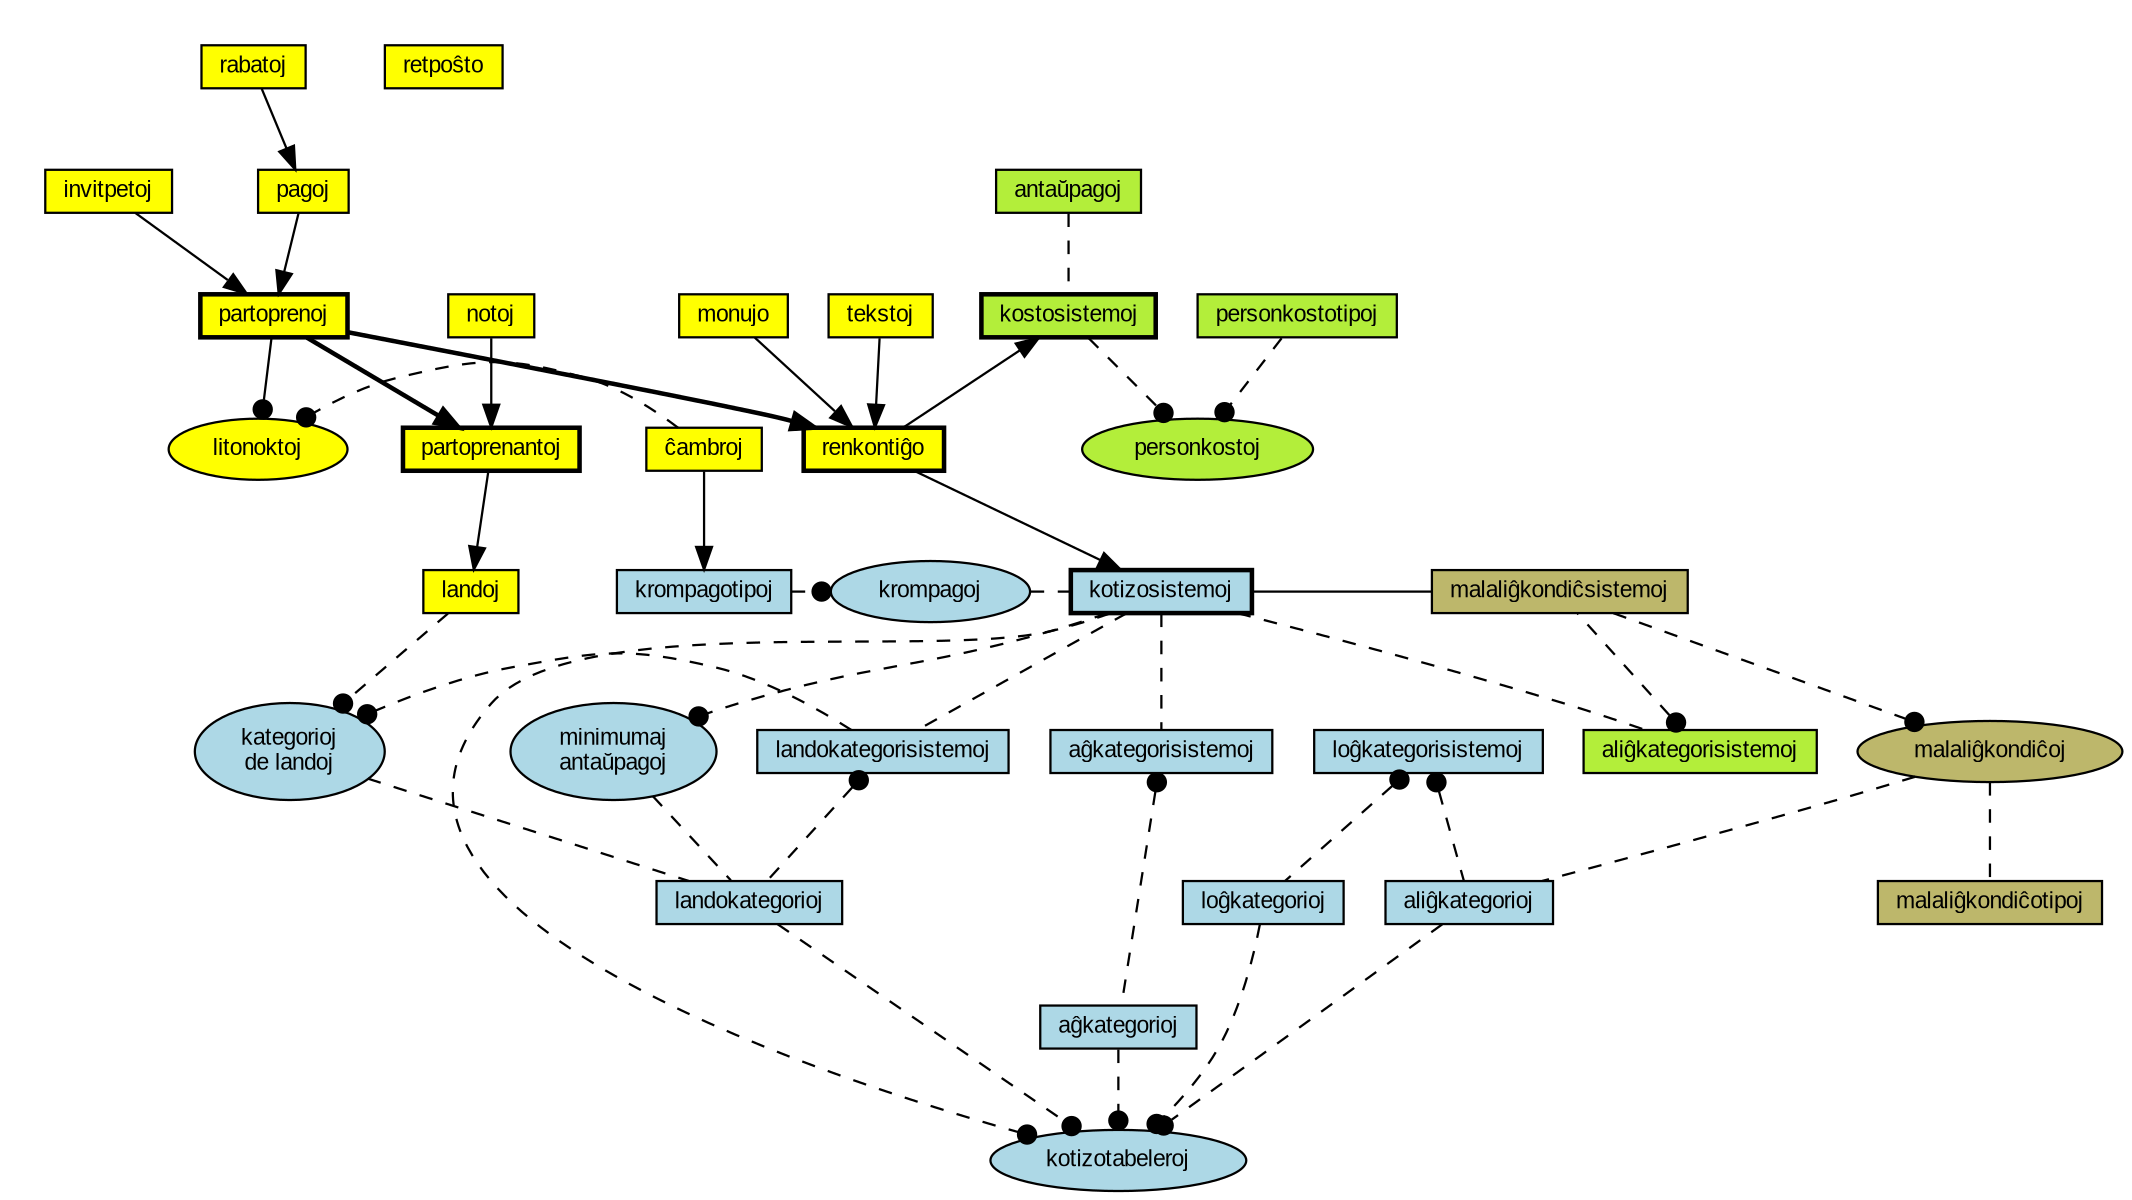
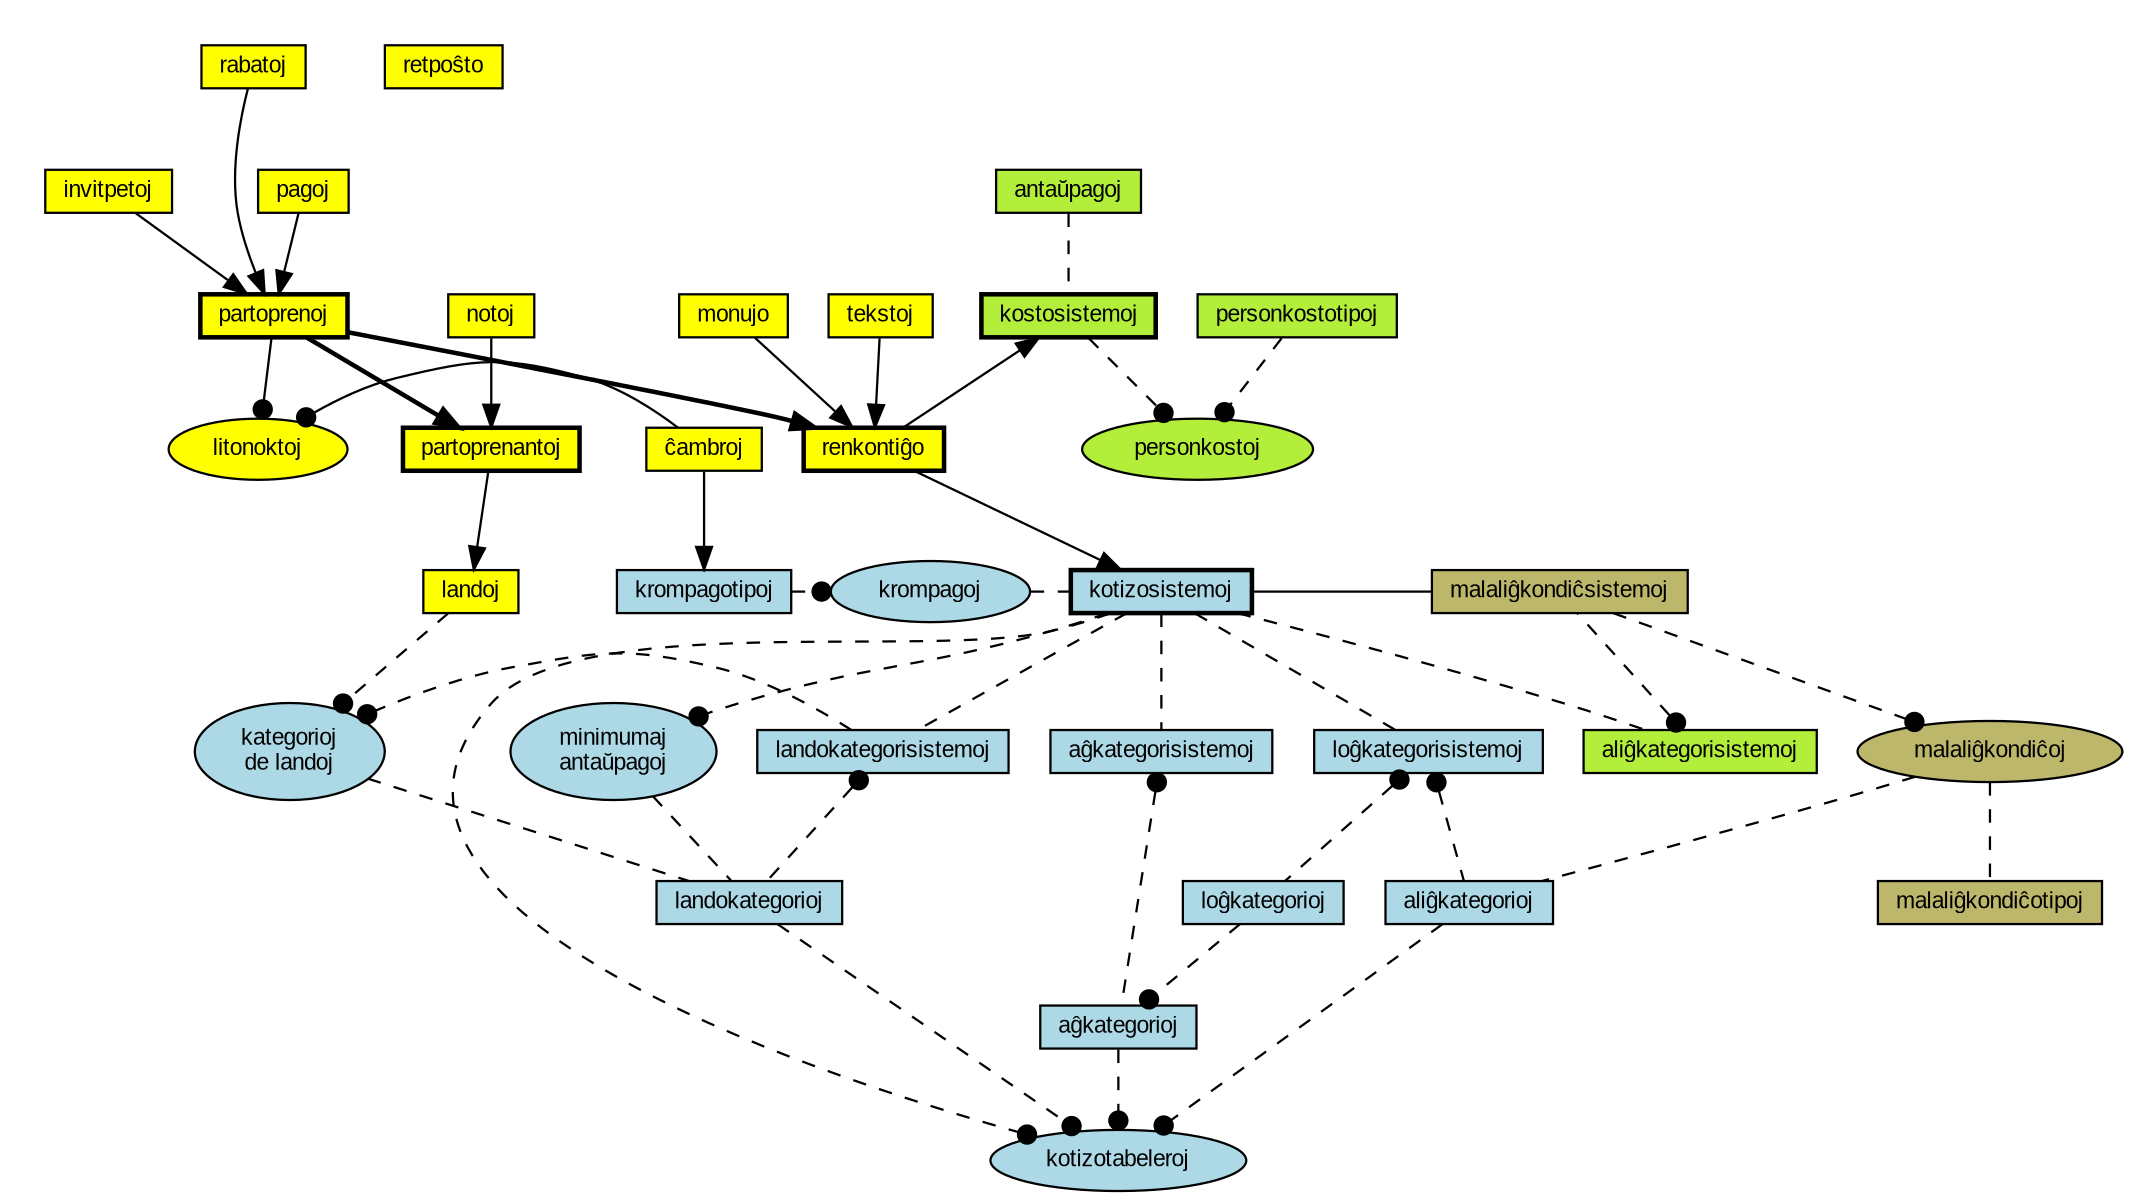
  digraph {
    fontname="Liberation Sans"
    fontsize=10
    splines=true
    style=invis
    node [fillcolor=yellow fontname="Liberation Sans" fontsize=10 shape=rect style=filled]
    edge [arrowhead=none arrowtail=dot fontname="Liberation Sans" style=dashed weight=2 dir=forward]
    partoprenoj [height=0 style="bold, filled" width=0]
    litonoktoj [height=0 shape=ellipse width=0]
    "ĉambroj" [height=0 width=0]
    "malaliĝkondiĉsistemoj" [fillcolor=darkkhaki height=0 width=0]
    kotizosistemoj [fillcolor=lightblue height=0 style="bold, filled" width=0]
    krompagoj [fillcolor=lightblue height=0 shape=ellipse width=0]
    krompagotipoj [fillcolor=lightblue height=0 width=0]
    kostosistemoj [fillcolor=olivedrab2 height=0 style="bold, filled" width=0]
    personkostoj [fillcolor=olivedrab2 height=0 shape=ellipse width=0]
    personkostotipoj [fillcolor=olivedrab2 height=0 width=0]
    n11 [fillcolor=olivedrab2 height=0 label="antaŭpagoj" width=0]
    "malaliĝkondiĉoj" [fillcolor=darkkhaki height=0 shape=ellipse width=0]
    "malaliĝkondiĉotipoj" [fillcolor=darkkhaki height=0 width=0]
    n14 [fillcolor=lightblue height=0 label="kategorioj\nde landoj" shape=ellipse width=0]
    landokategorioj [fillcolor=lightblue height=0 width=0]
    landokategorisistemoj [fillcolor=lightblue height=0 width=0]
    kotizotabeleroj [fillcolor=lightblue height=0 shape=ellipse width=0]
    n18 [fillcolor=lightblue height=0 label="minimumaj\nantaŭpagoj" shape=ellipse width=0]
    "aliĝkategorioj" [fillcolor=lightblue height=0 width=0]
    "aliĝkategorisistemoj" [fillcolor=olivedrab2 height=0 width=0]
    "aĝkategorisistemoj" [fillcolor=lightblue height=0 width=0]
    "loĝkategorisistemoj" [fillcolor=lightblue height=0 width=0]
    "aĝkategorioj" [fillcolor=lightblue height=0 width=0]
    "loĝkategorioj" [fillcolor=lightblue height=0 width=0]
    rabatoj [height=0 width=0]
    invitpetoj [height=0 width=0]
    pagoj [height=0 width=0]
    partoprenantoj [height=0 style="bold, filled" width=0]
    notoj [height=0 width=0]
    landoj [height=0 width=0]
    "renkontiĝo" [height=0 style="bold, filled" width=0]
    tekstoj [height=0 width=0]
    monujo [height=0 width=0]
    "retpoŝto" [height=0 width=0]
    subgraph sub_1 {
      partoprenoj
      litonoktoj
      "ĉambroj"
    }
    subgraph sub_2 {
      rank=same
      "malaliĝkondiĉsistemoj"
      kotizosistemoj
      krompagoj
      krompagotipoj
    }
    subgraph sub_3 {
      kotizosistemoj
      krompagoj
      krompagotipoj
      n14
      landokategorioj
      landokategorisistemoj
      kotizotabeleroj
      n18
      "aliĝkategorioj"
      "aliĝkategorisistemoj"
      "aĝkategorisistemoj"
      "loĝkategorisistemoj"
      "aĝkategorioj"
      "loĝkategorioj"
      subgraph sub_4 {
        kostosistemoj
        personkostoj
        personkostotipoj
        n11
      }
      subgraph sub_5 {
        "malaliĝkondiĉsistemoj"
        "malaliĝkondiĉoj"
        "malaliĝkondiĉotipoj"
      }
    }
    subgraph cluster_6 {
      partoprenoj
      litonoktoj
      rabatoj
      invitpetoj
      pagoj
    }
    subgraph cluster_7 {
      partoprenantoj
      notoj
      landoj
    }
    subgraph cluster_8 {
      tekstoj
      monujo
      subgraph sub_9 {
        rank=same
        "ĉambroj"
        "renkontiĝo"
      }
    }
    partoprenoj -> litonoktoj [arrowhead=dot arrowtail=none style="" weight="" dir=""]
    partoprenoj -> partoprenantoj [style=bold arrowhead="" arrowtail="" dir=""]
    partoprenoj -> "renkontiĝo" [style=bold weight=1 arrowhead="" arrowtail="" dir=""]
-   "ĉambroj" -> litonoktoj [arrowhead=dot arrowtail=none weight="" dir=""]
+   "ĉambroj" -> litonoktoj [arrowhead=dot arrowtail=none style="" weight="" dir=""]
    "ĉambroj" -> krompagotipoj [weight=3 arrowhead="" arrowtail="" style="" dir=""]
    "malaliĝkondiĉsistemoj" -> "malaliĝkondiĉoj" [arrowhead=dot]
    kotizosistemoj -> "malaliĝkondiĉsistemoj" [style=solid]
    kotizosistemoj -> landokategorisistemoj
    kotizosistemoj -> kotizotabeleroj [arrowhead=dot]
    kotizosistemoj -> n18 [arrowhead=dot]
    kotizosistemoj -> "aliĝkategorisistemoj"
    kotizosistemoj -> "aĝkategorisistemoj"
+   kotizosistemoj -> "loĝkategorisistemoj"
    krompagoj -> kotizosistemoj
    krompagotipoj -> krompagoj [arrowhead=dot]
    kostosistemoj -> personkostoj [arrowhead=dot]
    kostosistemoj -> "renkontiĝo" [dir=back arrowhead="" arrowtail="" style="" weight=""]
    personkostotipoj -> personkostoj [arrowhead=dot]
    n11 -> kostosistemoj
    "malaliĝkondiĉoj" -> "malaliĝkondiĉotipoj"
    "malaliĝkondiĉoj" -> "aliĝkategorioj"
    n14 -> landokategorioj
    landokategorioj -> kotizotabeleroj [arrowhead=dot]
    landokategorisistemoj -> n14 [arrowhead=dot constraint=false]
    landokategorisistemoj -> landokategorioj [dir=back]
    n18 -> landokategorioj
    "aliĝkategorioj" -> kotizotabeleroj [arrowhead=dot]
    "aliĝkategorisistemoj" -> "malaliĝkondiĉsistemoj" [dir=back weight=0.2]
    "aĝkategorisistemoj" -> "aĝkategorioj" [dir=back]
    "loĝkategorisistemoj" -> "aliĝkategorioj" [dir=back]
    "loĝkategorisistemoj" -> "loĝkategorioj" [dir=back]
    "aĝkategorioj" -> kotizotabeleroj [arrowhead=dot]
-   "loĝkategorioj" -> kotizotabeleroj [arrowhead=dot]
-   rabatoj -> pagoj [arrowhead="" arrowtail="" style="" weight="" dir=""]
+   "loĝkategorioj" -> "aĝkategorioj" [arrowhead=dot]
+   rabatoj -> partoprenoj [arrowhead="" arrowtail="" style="" weight="" dir=""]
    invitpetoj -> partoprenoj [arrowhead="" arrowtail="" style="" weight="" dir=""]
    pagoj -> partoprenoj [arrowhead="" arrowtail="" style="" weight="" dir=""]
    partoprenantoj -> landoj [arrowhead="" arrowtail="" style="" weight="" dir=""]
    notoj -> partoprenantoj [constraint=true arrowhead="" arrowtail="" style="" weight="" dir=""]
    landoj -> n14 [arrowhead=dot arrowtail=none weight="" dir=""]
    "renkontiĝo" -> kotizosistemoj [arrowhead="" arrowtail="" style="" weight="" dir=""]
    tekstoj -> "renkontiĝo" [weight=3 arrowhead="" arrowtail="" style="" dir=""]
    monujo -> "renkontiĝo" [weight=3 arrowhead="" arrowtail="" style="" dir=""]
  }
